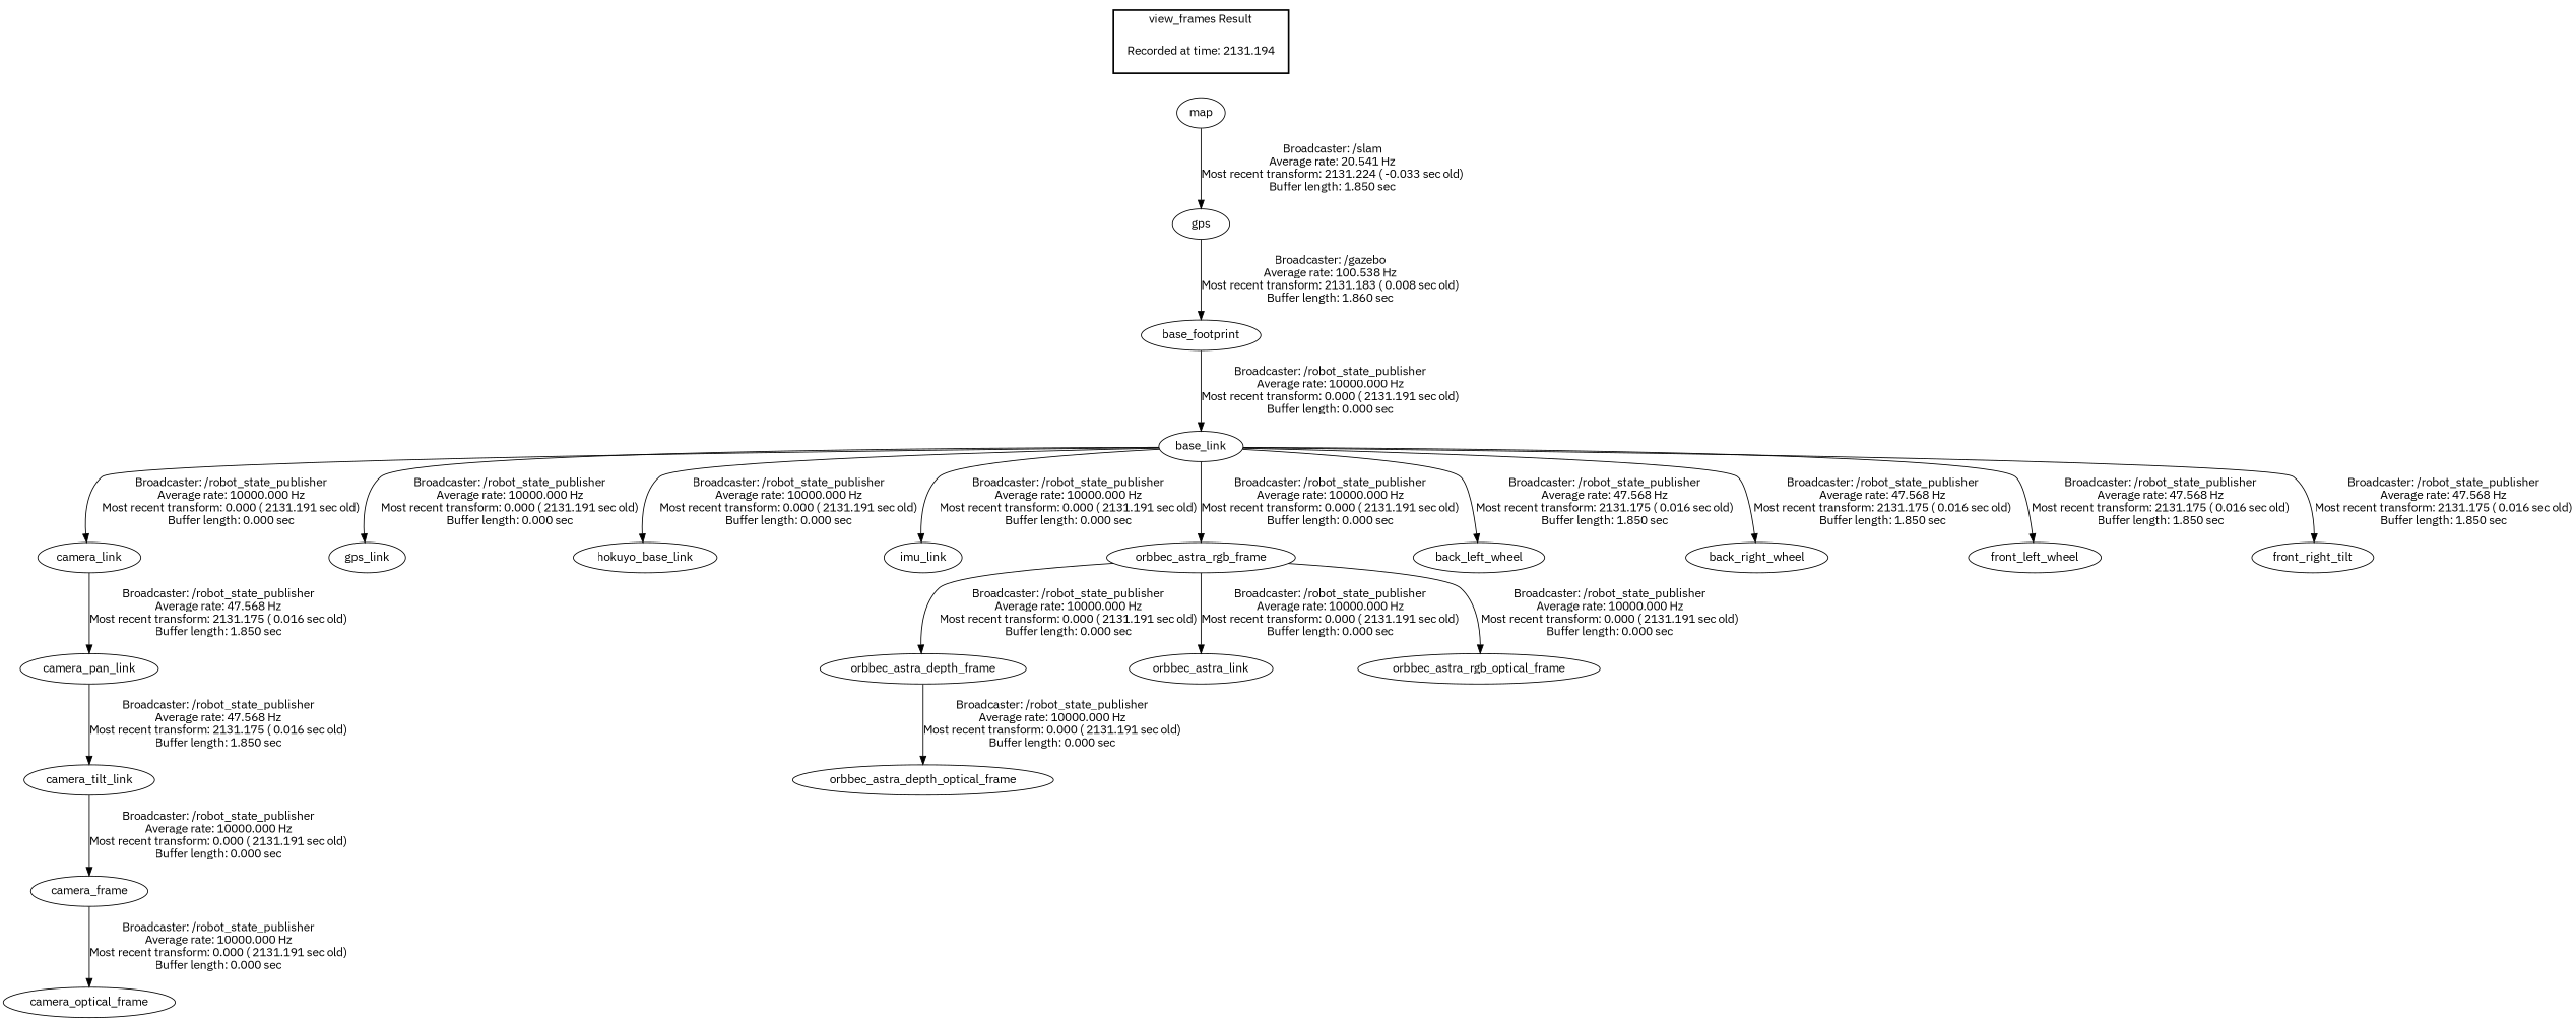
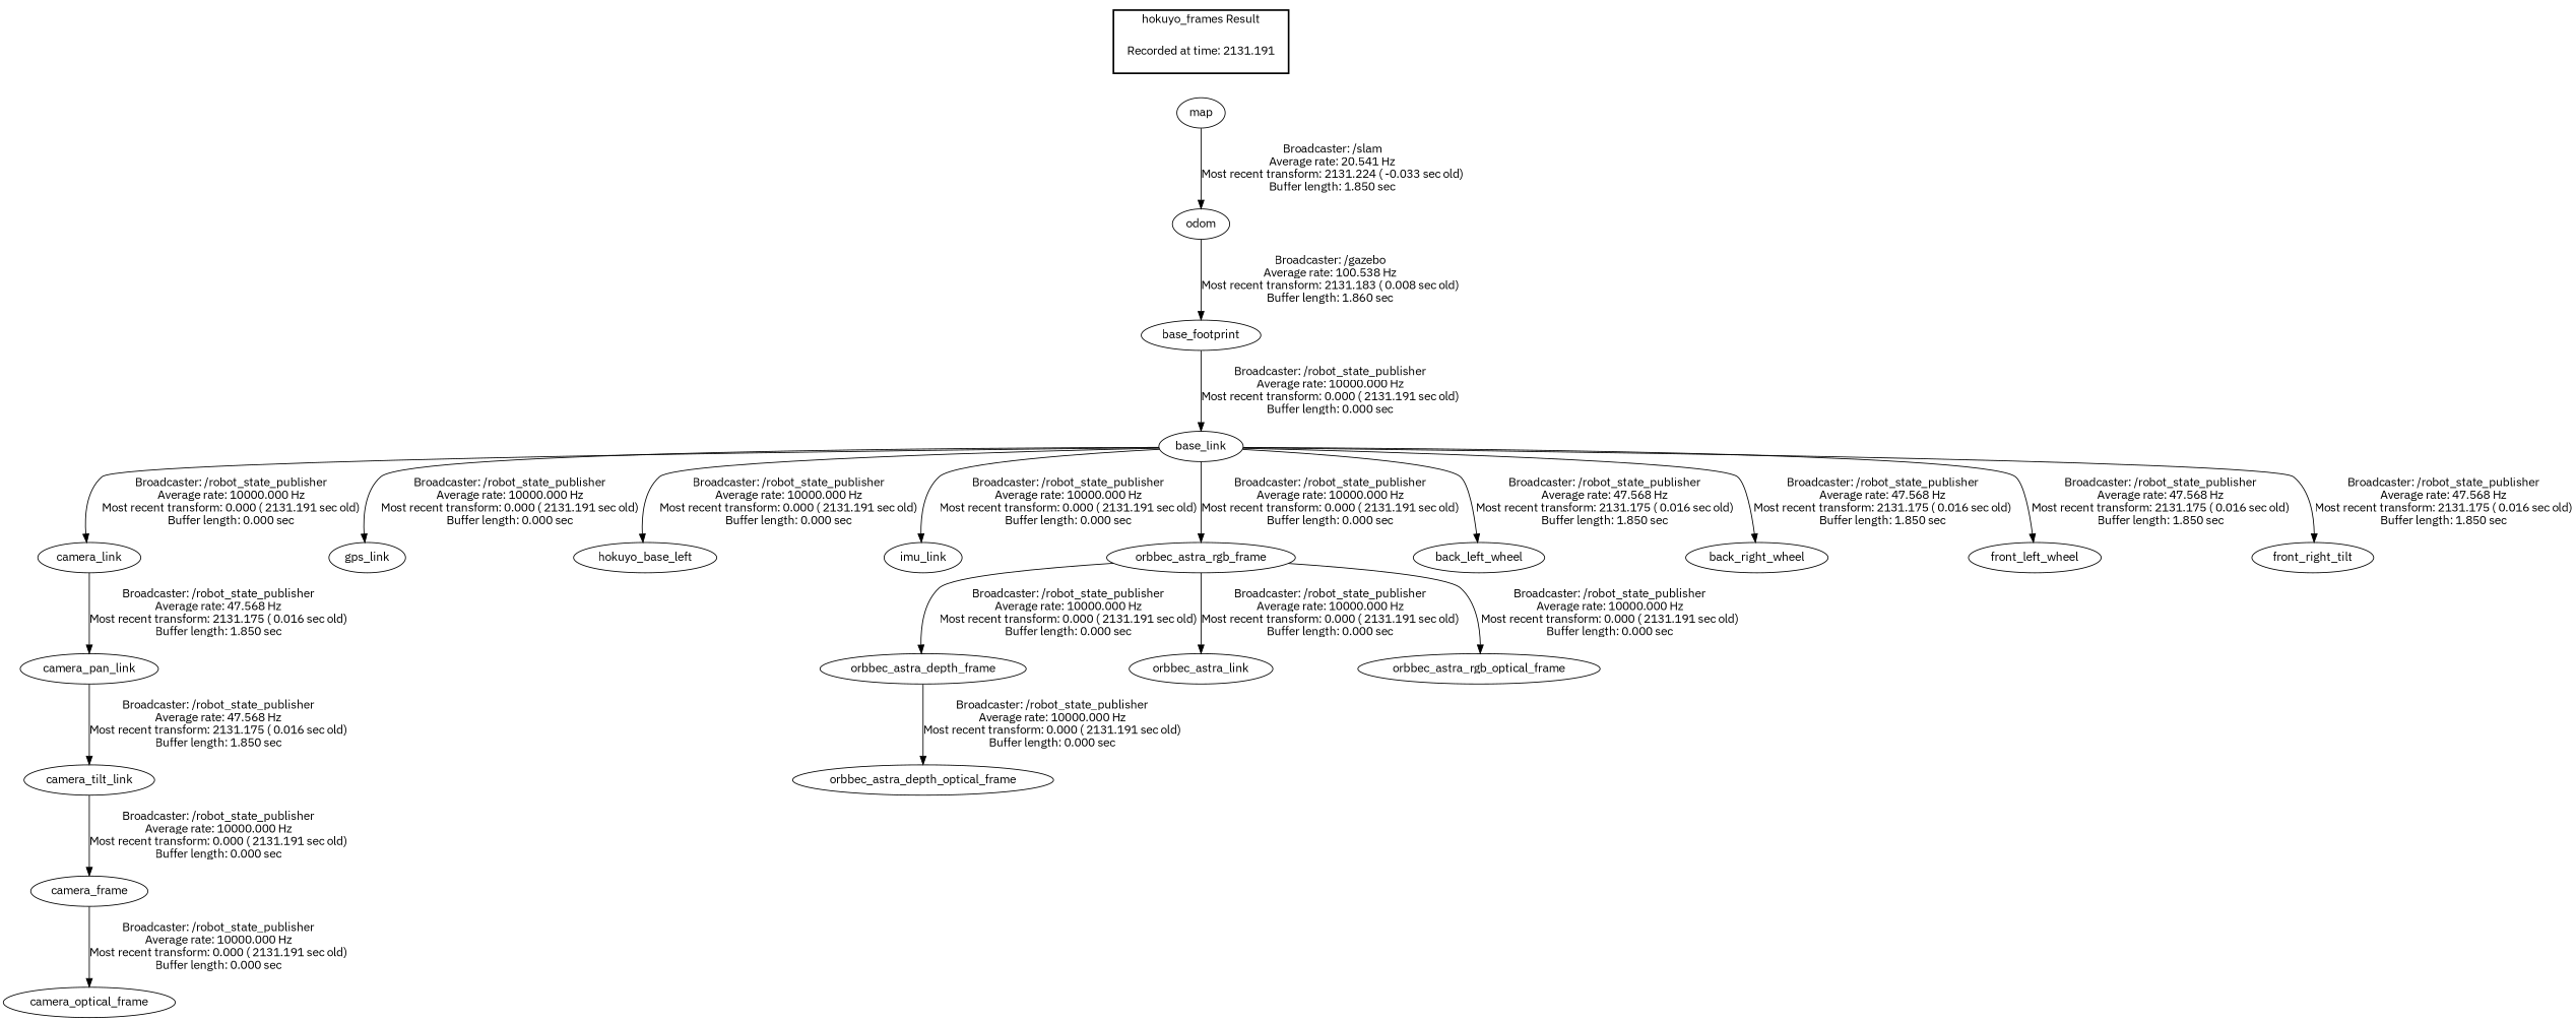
  digraph {
    fontname="IBM Plex Sans"
    node [fontname="IBM Plex Sans"]
    edge [fontname="IBM Plex Sans"]
-   "Recorded at time: 2131.191" [shape=plaintext label="Recorded at time: 2131.194"]
+   "Recorded at time: 2131.191" [shape=plaintext]
    map
    base_footprint
    base_link
    camera_link
    gps_link
-   hokuyo_base_link
+   hokuyo_base_link [label=hokuyo_base_left]
    imu_link
    orbbec_astra_rgb_frame
    back_left_wheel
    back_right_wheel
    front_left_wheel
    n13 [label=front_right_tilt]
    camera_pan_link
    orbbec_astra_depth_frame
    orbbec_astra_link
    orbbec_astra_rgb_optical_frame
-   odom [label=gps]
+   odom
    camera_tilt_link
    camera_frame
    camera_optical_frame
    orbbec_astra_depth_optical_frame
    subgraph cluster_1 {
      color=black
-     label="view_frames Result"
+     label="hokuyo_frames Result"
      style=bold
      "Recorded at time: 2131.191"
    }
    "Recorded at time: 2131.191" -> map [style=invis]
    map -> odom [label="Broadcaster: /slam\nAverage rate: 20.541 Hz\nMost recent transform: 2131.224 ( -0.033 sec old)\nBuffer length: 1.850 sec\n"]
    base_footprint -> base_link [label="Broadcaster: /robot_state_publisher\nAverage rate: 10000.000 Hz\nMost recent transform: 0.000 ( 2131.191 sec old)\nBuffer length: 0.000 sec\n"]
    base_link -> camera_link [label="Broadcaster: /robot_state_publisher\nAverage rate: 10000.000 Hz\nMost recent transform: 0.000 ( 2131.191 sec old)\nBuffer length: 0.000 sec\n"]
    base_link -> gps_link [label="Broadcaster: /robot_state_publisher\nAverage rate: 10000.000 Hz\nMost recent transform: 0.000 ( 2131.191 sec old)\nBuffer length: 0.000 sec\n"]
    base_link -> hokuyo_base_link [label="Broadcaster: /robot_state_publisher\nAverage rate: 10000.000 Hz\nMost recent transform: 0.000 ( 2131.191 sec old)\nBuffer length: 0.000 sec\n"]
    base_link -> imu_link [label="Broadcaster: /robot_state_publisher\nAverage rate: 10000.000 Hz\nMost recent transform: 0.000 ( 2131.191 sec old)\nBuffer length: 0.000 sec\n"]
    base_link -> orbbec_astra_rgb_frame [label="Broadcaster: /robot_state_publisher\nAverage rate: 10000.000 Hz\nMost recent transform: 0.000 ( 2131.191 sec old)\nBuffer length: 0.000 sec\n"]
    base_link -> back_left_wheel [label="Broadcaster: /robot_state_publisher\nAverage rate: 47.568 Hz\nMost recent transform: 2131.175 ( 0.016 sec old)\nBuffer length: 1.850 sec\n"]
    base_link -> back_right_wheel [label="Broadcaster: /robot_state_publisher\nAverage rate: 47.568 Hz\nMost recent transform: 2131.175 ( 0.016 sec old)\nBuffer length: 1.850 sec\n"]
    base_link -> front_left_wheel [label="Broadcaster: /robot_state_publisher\nAverage rate: 47.568 Hz\nMost recent transform: 2131.175 ( 0.016 sec old)\nBuffer length: 1.850 sec\n"]
    base_link -> n13 [label="Broadcaster: /robot_state_publisher\nAverage rate: 47.568 Hz\nMost recent transform: 2131.175 ( 0.016 sec old)\nBuffer length: 1.850 sec\n"]
    camera_link -> camera_pan_link [label="Broadcaster: /robot_state_publisher\nAverage rate: 47.568 Hz\nMost recent transform: 2131.175 ( 0.016 sec old)\nBuffer length: 1.850 sec\n"]
    orbbec_astra_rgb_frame -> orbbec_astra_depth_frame [label="Broadcaster: /robot_state_publisher\nAverage rate: 10000.000 Hz\nMost recent transform: 0.000 ( 2131.191 sec old)\nBuffer length: 0.000 sec\n"]
    orbbec_astra_rgb_frame -> orbbec_astra_link [label="Broadcaster: /robot_state_publisher\nAverage rate: 10000.000 Hz\nMost recent transform: 0.000 ( 2131.191 sec old)\nBuffer length: 0.000 sec\n"]
    orbbec_astra_rgb_frame -> orbbec_astra_rgb_optical_frame [label="Broadcaster: /robot_state_publisher\nAverage rate: 10000.000 Hz\nMost recent transform: 0.000 ( 2131.191 sec old)\nBuffer length: 0.000 sec\n"]
    camera_pan_link -> camera_tilt_link [label="Broadcaster: /robot_state_publisher\nAverage rate: 47.568 Hz\nMost recent transform: 2131.175 ( 0.016 sec old)\nBuffer length: 1.850 sec\n"]
    orbbec_astra_depth_frame -> orbbec_astra_depth_optical_frame [label="Broadcaster: /robot_state_publisher\nAverage rate: 10000.000 Hz\nMost recent transform: 0.000 ( 2131.191 sec old)\nBuffer length: 0.000 sec\n"]
    odom -> base_footprint [label="Broadcaster: /gazebo\nAverage rate: 100.538 Hz\nMost recent transform: 2131.183 ( 0.008 sec old)\nBuffer length: 1.860 sec\n"]
    camera_tilt_link -> camera_frame [label="Broadcaster: /robot_state_publisher\nAverage rate: 10000.000 Hz\nMost recent transform: 0.000 ( 2131.191 sec old)\nBuffer length: 0.000 sec\n"]
    camera_frame -> camera_optical_frame [label="Broadcaster: /robot_state_publisher\nAverage rate: 10000.000 Hz\nMost recent transform: 0.000 ( 2131.191 sec old)\nBuffer length: 0.000 sec\n"]
  }
